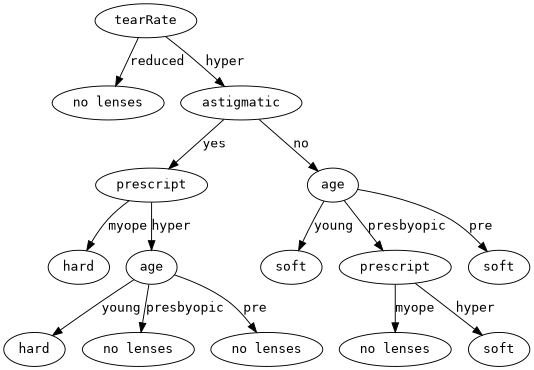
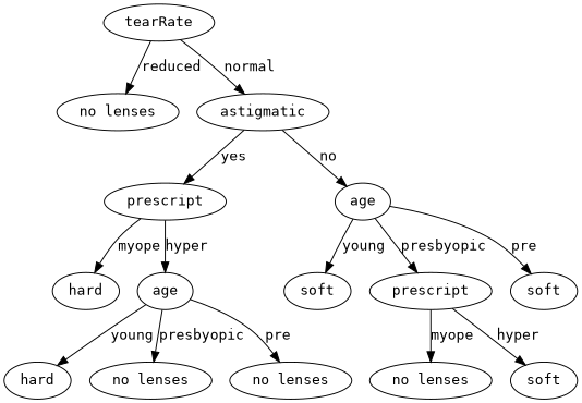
  digraph {
    fontname="DejaVu Sans Mono"
    node [fontname="DejaVu Sans Mono"]
    edge [fontname="DejaVu Sans Mono"]
    n1 [label=tearRate]
    n2 [label="no lenses"]
    n3 [label=astigmatic]
    n4 [label=prescript]
    n5 [label=age]
    n6 [label=hard]
    n7 [label=age]
    n8 [label=hard]
    n9 [label="no lenses"]
    n10 [label="no lenses"]
    n11 [label=soft]
    n12 [label=prescript]
    n13 [label=soft]
    n14 [label="no lenses"]
    n15 [label=soft]
    n1 -> n2 [label=reduced]
-   n1 -> n3 [label=hyper]
+   n1 -> n3 [label=normal]
    n3 -> n4 [label=yes]
    n3 -> n5 [label=no]
    n4 -> n6 [label=myope]
    n4 -> n7 [label=hyper]
    n5 -> n11 [label=young]
    n5 -> n12 [label=presbyopic]
    n5 -> n13 [label=pre]
    n7 -> n8 [label=young]
    n7 -> n9 [label=presbyopic]
    n7 -> n10 [label=pre]
    n12 -> n14 [label=myope]
    n12 -> n15 [label=hyper]
  }
